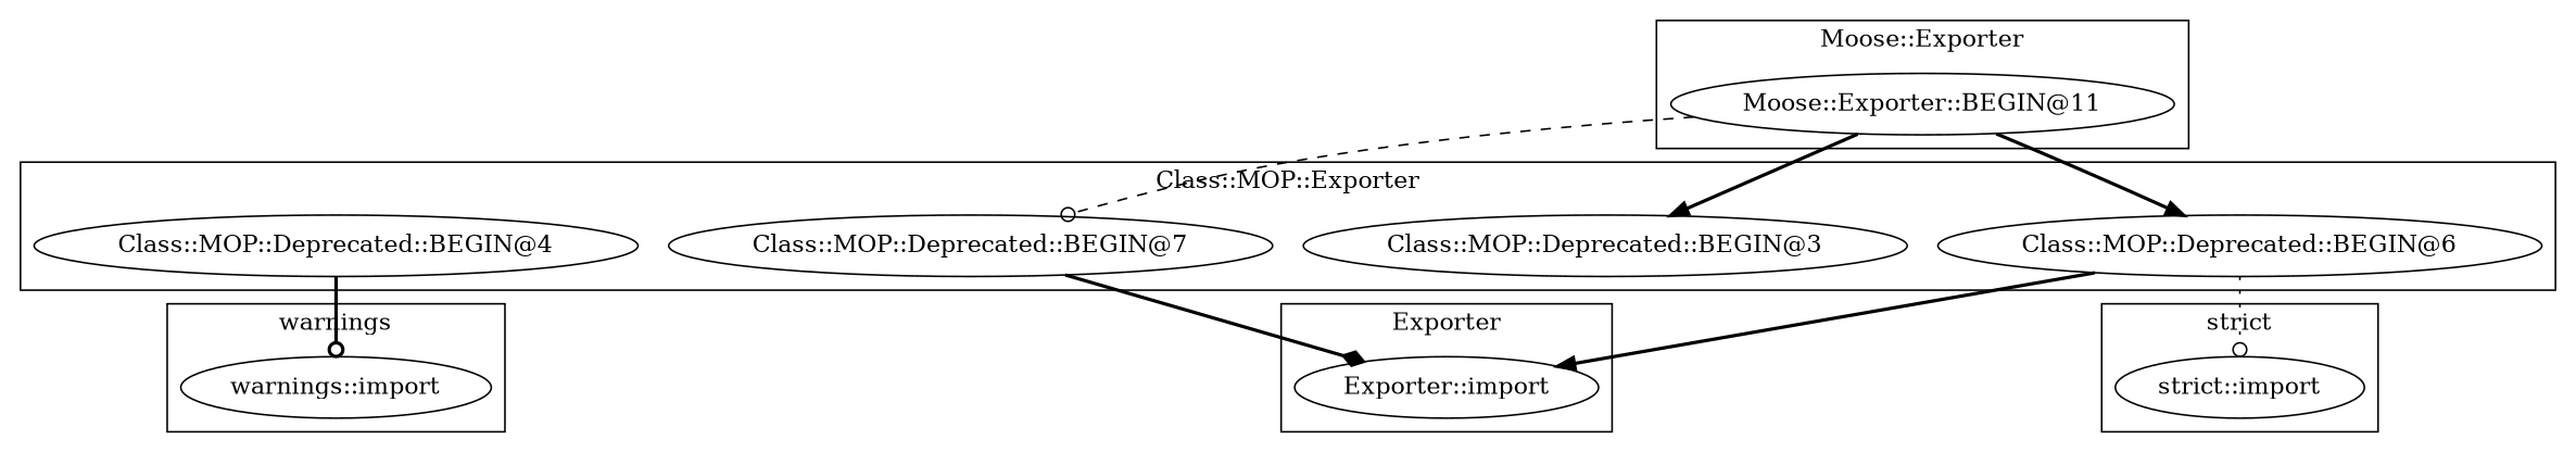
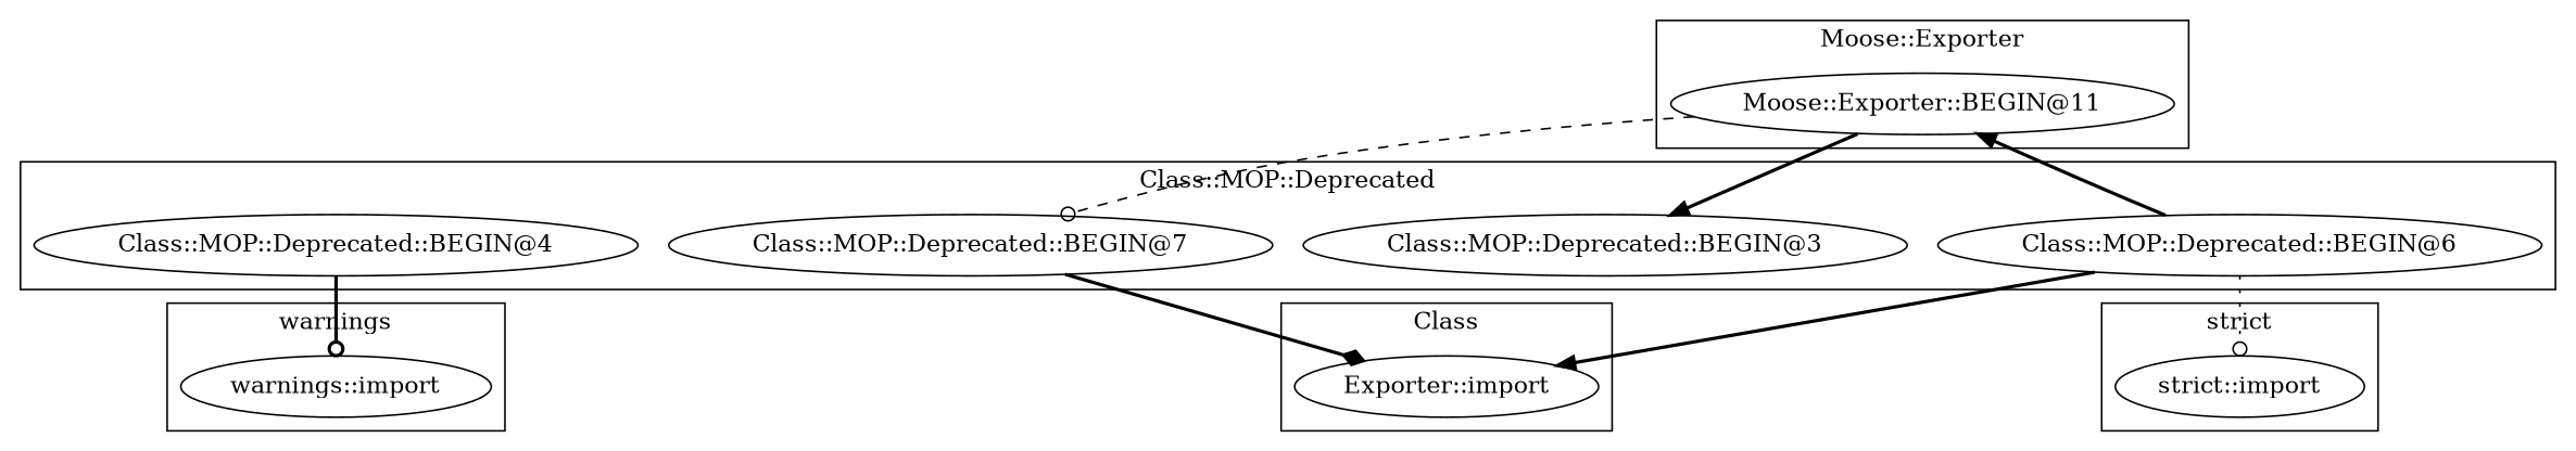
  digraph {
    edge [arrowhead=odot style=bold]
    "Moose::Exporter::BEGIN@11"
    "warnings::import"
    "Class::MOP::Deprecated::BEGIN@4"
    "Class::MOP::Deprecated::BEGIN@7"
    "Class::MOP::Deprecated::BEGIN@6"
    "Class::MOP::Deprecated::BEGIN@3"
    "strict::import"
    "Exporter::import"
    subgraph cluster_1 {
      label="Moose::Exporter"
      "Moose::Exporter::BEGIN@11"
    }
    subgraph cluster_2 {
      label=warnings
      "warnings::import"
    }
    subgraph cluster_3 {
-     label="Class::MOP::Exporter"
+     label="Class::MOP::Deprecated"
      "Class::MOP::Deprecated::BEGIN@4"
      "Class::MOP::Deprecated::BEGIN@7"
      "Class::MOP::Deprecated::BEGIN@6"
      "Class::MOP::Deprecated::BEGIN@3"
    }
    subgraph cluster_4 {
      label="strict"
      "strict::import"
    }
    subgraph cluster_5 {
-     label=Exporter
+     label=Class
      "Exporter::import"
    }
    "Moose::Exporter::BEGIN@11" -> "Class::MOP::Deprecated::BEGIN@7" [style=dashed]
-   "Moose::Exporter::BEGIN@11" -> "Class::MOP::Deprecated::BEGIN@6" [arrowhead=normal]
+   "Class::MOP::Deprecated::BEGIN@6" -> "Moose::Exporter::BEGIN@11" [arrowhead=normal]
    "Moose::Exporter::BEGIN@11" -> "Class::MOP::Deprecated::BEGIN@3" [arrowhead=normal]
    "Class::MOP::Deprecated::BEGIN@4" -> "warnings::import"
    "Class::MOP::Deprecated::BEGIN@7" -> "Exporter::import" [arrowhead=diamond]
    "Class::MOP::Deprecated::BEGIN@6" -> "strict::import" [style=dotted]
    "Class::MOP::Deprecated::BEGIN@6" -> "Exporter::import" [arrowhead=normal]
  }
